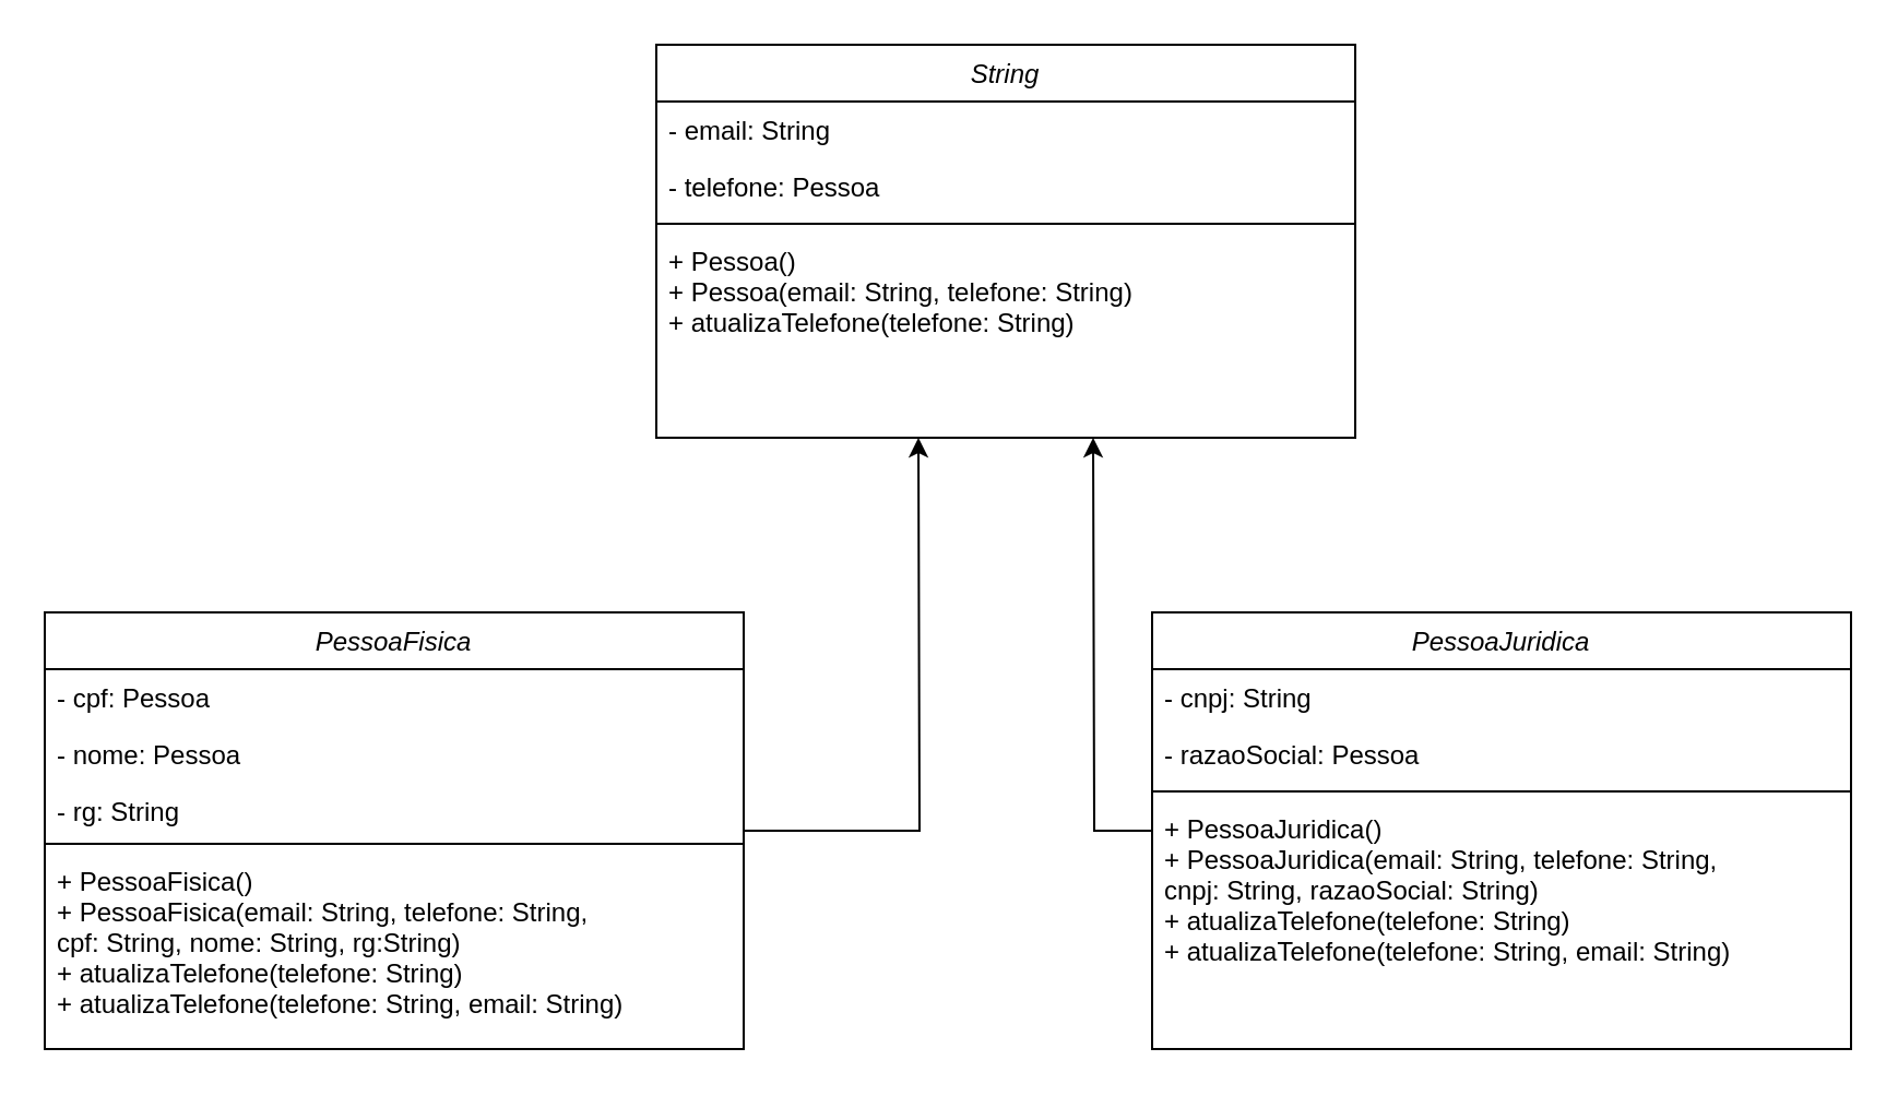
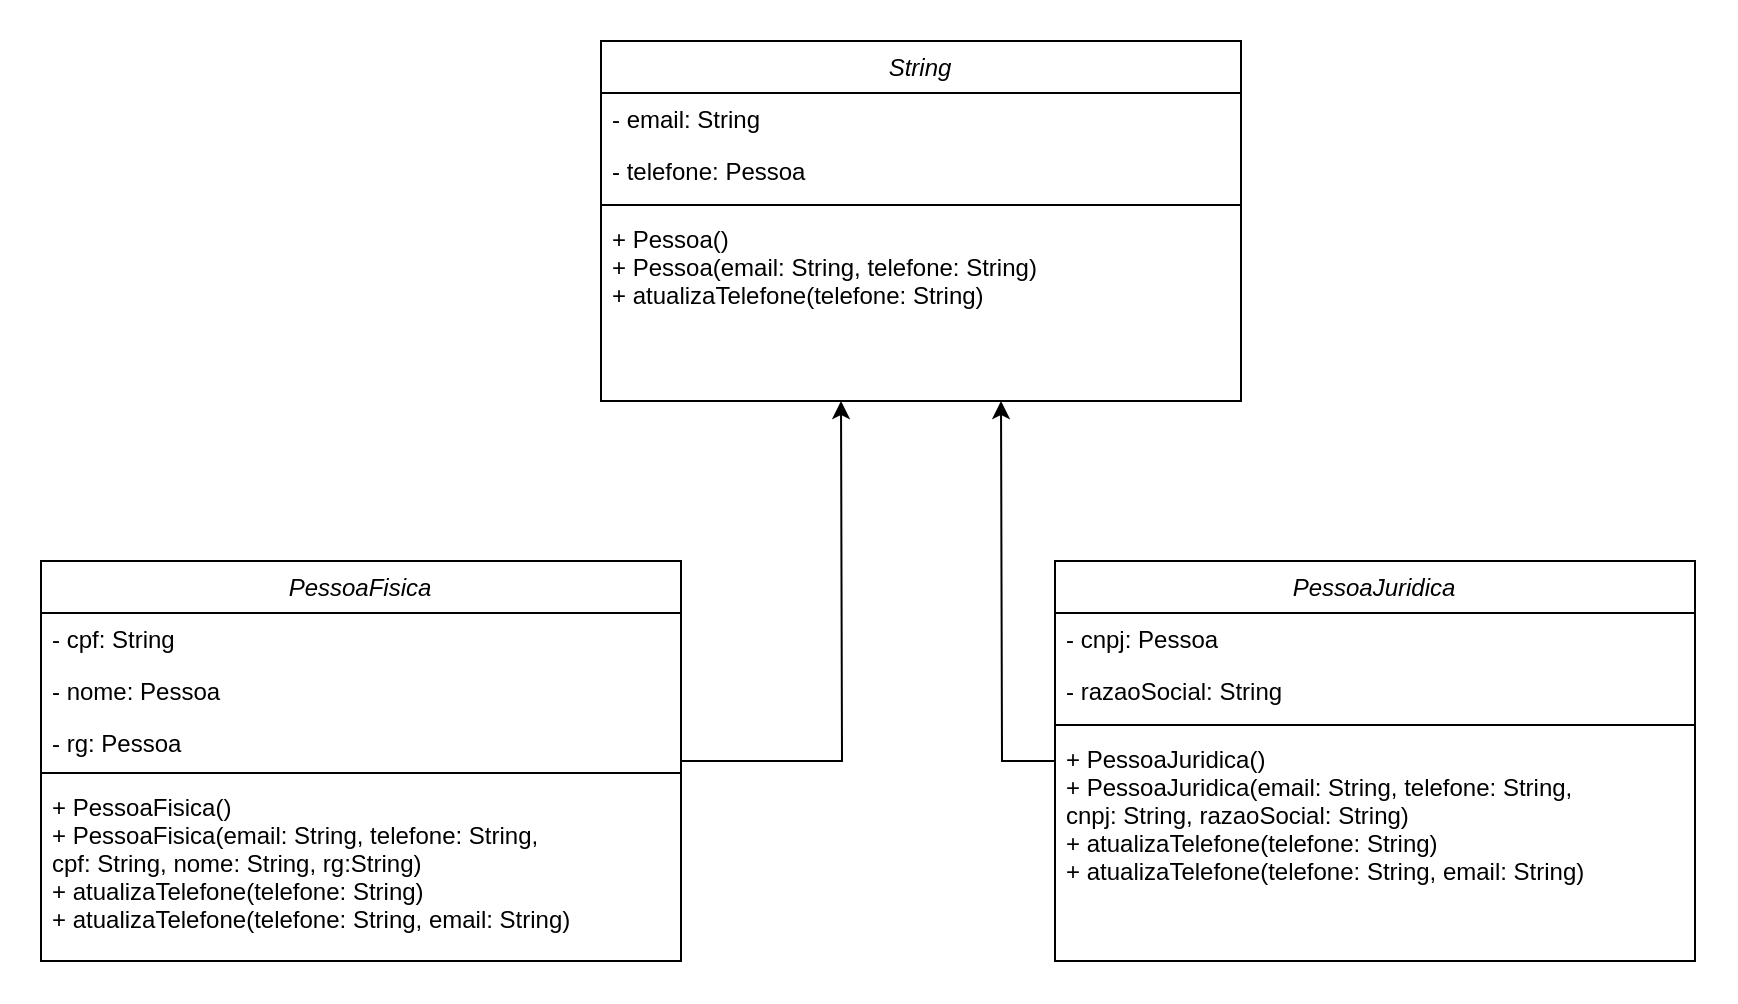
  <mxCell id="0" />
  <mxCell id="1" parent="0" />
  <mxCell id="2" value="String" style="swimlane;fontStyle=2;align=center;verticalAlign=top;childLayout=stackLayout;horizontal=1;startSize=26;horizontalStack=0;resizeParent=1;resizeLast=0;collapsible=1;marginBottom=0;rounded=0;shadow=0;strokeWidth=1;" vertex="1" parent="1"><mxGeometry x="300" y="20" width="320" height="180" as="geometry"><mxRectangle x="230" y="140" width="160" height="26" as="alternateBounds" /></mxGeometry></mxCell>
  <mxCell id="3" value="- email: String" style="text;align=left;verticalAlign=top;spacingLeft=4;spacingRight=4;overflow=hidden;rotatable=0;points=[[0,0.5],[1,0.5]];portConstraint=eastwest;" vertex="1" parent="2"><mxGeometry y="26" width="320" height="26" as="geometry" /></mxCell>
  <mxCell id="4" value="- telefone: Pessoa" style="text;align=left;verticalAlign=top;spacingLeft=4;spacingRight=4;overflow=hidden;rotatable=0;points=[[0,0.5],[1,0.5]];portConstraint=eastwest;rounded=0;shadow=0;html=0;" vertex="1" parent="2"><mxGeometry y="52" width="320" height="26" as="geometry" /></mxCell>
  <mxCell id="5" value="" style="line;html=1;strokeWidth=1;align=left;verticalAlign=middle;spacingTop=-1;spacingLeft=3;spacingRight=3;rotatable=0;labelPosition=right;points=[];portConstraint=eastwest;" vertex="1" parent="2"><mxGeometry y="78" width="320" height="8" as="geometry" /></mxCell>
  <mxCell id="6" value="+ Pessoa()&#10;+ Pessoa(email: String, telefone: String)&#10;+ atualizaTelefone(telefone: String)" style="text;align=left;verticalAlign=top;spacingLeft=4;spacingRight=4;overflow=hidden;rotatable=0;points=[[0,0.5],[1,0.5]];portConstraint=eastwest;" vertex="1" parent="2"><mxGeometry y="86" width="320" height="70" as="geometry" /></mxCell>
  <mxCell id="7" value="" style="edgeStyle=orthogonalEdgeStyle;rounded=0;orthogonalLoop=1;jettySize=auto;html=1;" edge="1" parent="1" source="8"><mxGeometry relative="1" as="geometry"><mxPoint x="420" y="200" as="targetPoint" /></mxGeometry></mxCell>
  <mxCell id="8" value="PessoaFisica" style="swimlane;fontStyle=2;align=center;verticalAlign=top;childLayout=stackLayout;horizontal=1;startSize=26;horizontalStack=0;resizeParent=1;resizeLast=0;collapsible=1;marginBottom=0;rounded=0;shadow=0;strokeWidth=1;" vertex="1" parent="1"><mxGeometry y="280" width="320" height="200" as="geometry" x="20"><mxRectangle x="230" y="140" width="160" height="26" as="alternateBounds" /></mxGeometry></mxCell>
- <mxCell id="9" value="- cpf: Pessoa" style="text;align=left;verticalAlign=top;spacingLeft=4;spacingRight=4;overflow=hidden;rotatable=0;points=[[0,0.5],[1,0.5]];portConstraint=eastwest;" vertex="1" parent="8"><mxGeometry y="26" width="320" height="26" as="geometry" /></mxCell>
+ <mxCell id="9" value="- cpf: String" style="text;align=left;verticalAlign=top;spacingLeft=4;spacingRight=4;overflow=hidden;rotatable=0;points=[[0,0.5],[1,0.5]];portConstraint=eastwest;" vertex="1" parent="8"><mxGeometry y="26" width="320" height="26" as="geometry" /></mxCell>
  <mxCell id="10" value="- nome: Pessoa" style="text;align=left;verticalAlign=top;spacingLeft=4;spacingRight=4;overflow=hidden;rotatable=0;points=[[0,0.5],[1,0.5]];portConstraint=eastwest;rounded=0;shadow=0;html=0;" vertex="1" parent="8"><mxGeometry y="52" width="320" height="26" as="geometry" /></mxCell>
- <mxCell id="11" value="- rg: String&#10;" style="text;align=left;verticalAlign=top;spacingLeft=4;spacingRight=4;overflow=hidden;rotatable=0;points=[[0,0.5],[1,0.5]];portConstraint=eastwest;rounded=0;shadow=0;html=0;" vertex="1" parent="8"><mxGeometry y="78" width="320" height="24" as="geometry" /></mxCell>
+ <mxCell id="11" value="- rg: Pessoa&#10;" style="text;align=left;verticalAlign=top;spacingLeft=4;spacingRight=4;overflow=hidden;rotatable=0;points=[[0,0.5],[1,0.5]];portConstraint=eastwest;rounded=0;shadow=0;html=0;" vertex="1" parent="8"><mxGeometry y="78" width="320" height="24" as="geometry" /></mxCell>
  <mxCell id="12" value="" style="line;html=1;strokeWidth=1;align=left;verticalAlign=middle;spacingTop=-1;spacingLeft=3;spacingRight=3;rotatable=0;labelPosition=right;points=[];portConstraint=eastwest;" vertex="1" parent="8"><mxGeometry y="102" width="320" height="8" as="geometry" /></mxCell>
  <mxCell id="13" value="+ PessoaFisica()&#10;+ PessoaFisica(email: String, telefone: String, &#10;cpf: String, nome: String, rg:String)&#10;+ atualizaTelefone(telefone: String)&#10;+ atualizaTelefone(telefone: String, email: String)" style="text;align=left;verticalAlign=top;spacingLeft=4;spacingRight=4;overflow=hidden;rotatable=0;points=[[0,0.5],[1,0.5]];portConstraint=eastwest;" vertex="1" parent="8"><mxGeometry y="110" width="320" height="90" as="geometry" /></mxCell>
  <mxCell id="14" value="" style="edgeStyle=orthogonalEdgeStyle;rounded=0;orthogonalLoop=1;jettySize=auto;html=1;" edge="1" parent="1" source="15"><mxGeometry relative="1" as="geometry"><mxPoint x="500" y="200" as="targetPoint" /></mxGeometry></mxCell>
  <mxCell id="15" value="PessoaJuridica" style="swimlane;fontStyle=2;align=center;verticalAlign=top;childLayout=stackLayout;horizontal=1;startSize=26;horizontalStack=0;resizeParent=1;resizeLast=0;collapsible=1;marginBottom=0;rounded=0;shadow=0;strokeWidth=1;" vertex="1" parent="1"><mxGeometry x="527" y="280" width="320" height="200" as="geometry"><mxRectangle x="230" y="140" width="160" height="26" as="alternateBounds" /></mxGeometry></mxCell>
- <mxCell id="16" value="- cnpj: String" style="text;align=left;verticalAlign=top;spacingLeft=4;spacingRight=4;overflow=hidden;rotatable=0;points=[[0,0.5],[1,0.5]];portConstraint=eastwest;" vertex="1" parent="15"><mxGeometry y="26" width="320" height="26" as="geometry" /></mxCell>
- <mxCell id="17" value="- razaoSocial: Pessoa" style="text;align=left;verticalAlign=top;spacingLeft=4;spacingRight=4;overflow=hidden;rotatable=0;points=[[0,0.5],[1,0.5]];portConstraint=eastwest;rounded=0;shadow=0;html=0;" vertex="1" parent="15"><mxGeometry y="52" width="320" height="26" as="geometry" /></mxCell>
+ <mxCell id="16" value="- cnpj: Pessoa" style="text;align=left;verticalAlign=top;spacingLeft=4;spacingRight=4;overflow=hidden;rotatable=0;points=[[0,0.5],[1,0.5]];portConstraint=eastwest;" vertex="1" parent="15"><mxGeometry y="26" width="320" height="26" as="geometry" /></mxCell>
+ <mxCell id="17" value="- razaoSocial: String" style="text;align=left;verticalAlign=top;spacingLeft=4;spacingRight=4;overflow=hidden;rotatable=0;points=[[0,0.5],[1,0.5]];portConstraint=eastwest;rounded=0;shadow=0;html=0;" vertex="1" parent="15"><mxGeometry y="52" width="320" height="26" as="geometry" /></mxCell>
  <mxCell id="18" value="" style="line;html=1;strokeWidth=1;align=left;verticalAlign=middle;spacingTop=-1;spacingLeft=3;spacingRight=3;rotatable=0;labelPosition=right;points=[];portConstraint=eastwest;" vertex="1" parent="15"><mxGeometry y="78" width="320" height="8" as="geometry" /></mxCell>
  <mxCell id="19" value="+ PessoaJuridica()&#10;+ PessoaJuridica(email: String, telefone: String, &#10;cnpj: String, razaoSocial: String)&#10;+ atualizaTelefone(telefone: String)&#10;+ atualizaTelefone(telefone: String, email: String)" style="text;align=left;verticalAlign=top;spacingLeft=4;spacingRight=4;overflow=hidden;rotatable=0;points=[[0,0.5],[1,0.5]];portConstraint=eastwest;" vertex="1" parent="15"><mxGeometry y="86" width="320" height="114" as="geometry" /></mxCell>
